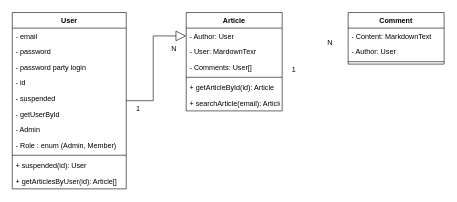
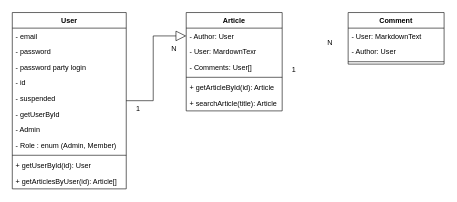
  <mxCell id="0" />
  <mxCell id="1" parent="0" />
  <mxCell id="2" style="edgeStyle=orthogonalEdgeStyle;rounded=0;orthogonalLoop=1;jettySize=auto;html=1;entryX=0;entryY=0.5;entryDx=0;entryDy=0;endArrow=block;endFill=0;strokeWidth=1;endSize=15;" edge="1" parent="1" source="3" target="16"><mxGeometry relative="1" as="geometry" /></mxCell>
  <mxCell id="3" value="User" style="swimlane;fontStyle=1;align=center;verticalAlign=top;childLayout=stackLayout;horizontal=1;startSize=26;horizontalStack=0;resizeParent=1;resizeParentMax=0;resizeLast=0;collapsible=1;marginBottom=0;" vertex="1" parent="1"><mxGeometry x="20" y="20" width="190" height="294" as="geometry" /></mxCell>
  <mxCell id="4" value="- email" style="text;strokeColor=none;fillColor=none;align=left;verticalAlign=top;spacingLeft=4;spacingRight=4;overflow=hidden;rotatable=0;points=[[0,0.5],[1,0.5]];portConstraint=eastwest;" vertex="1" parent="3"><mxGeometry y="26" width="190" height="26" as="geometry" /></mxCell>
  <mxCell id="5" value="- password" style="text;strokeColor=none;fillColor=none;align=left;verticalAlign=top;spacingLeft=4;spacingRight=4;overflow=hidden;rotatable=0;points=[[0,0.5],[1,0.5]];portConstraint=eastwest;" vertex="1" parent="3"><mxGeometry y="52" width="190" height="26" as="geometry" /></mxCell>
  <mxCell id="6" value="- password party login" style="text;strokeColor=none;fillColor=none;align=left;verticalAlign=top;spacingLeft=4;spacingRight=4;overflow=hidden;rotatable=0;points=[[0,0.5],[1,0.5]];portConstraint=eastwest;" vertex="1" parent="3"><mxGeometry y="78" width="190" height="26" as="geometry" /></mxCell>
  <mxCell id="7" value="- id" style="text;strokeColor=none;fillColor=none;align=left;verticalAlign=top;spacingLeft=4;spacingRight=4;overflow=hidden;rotatable=0;points=[[0,0.5],[1,0.5]];portConstraint=eastwest;" vertex="1" parent="3"><mxGeometry y="104" width="190" height="26" as="geometry" /></mxCell>
  <mxCell id="8" value="- suspended" style="text;strokeColor=none;fillColor=none;align=left;verticalAlign=top;spacingLeft=4;spacingRight=4;overflow=hidden;rotatable=0;points=[[0,0.5],[1,0.5]];portConstraint=eastwest;" vertex="1" parent="3"><mxGeometry y="130" width="190" height="26" as="geometry" /></mxCell>
  <mxCell id="9" value="- getUserById" style="text;strokeColor=none;fillColor=none;align=left;verticalAlign=top;spacingLeft=4;spacingRight=4;overflow=hidden;rotatable=0;points=[[0,0.5],[1,0.5]];portConstraint=eastwest;" vertex="1" parent="3"><mxGeometry y="156" width="190" height="26" as="geometry" /></mxCell>
  <mxCell id="10" value="- Admin" style="text;strokeColor=none;fillColor=none;align=left;verticalAlign=top;spacingLeft=4;spacingRight=4;overflow=hidden;rotatable=0;points=[[0,0.5],[1,0.5]];portConstraint=eastwest;" vertex="1" parent="3"><mxGeometry y="182" width="190" height="26" as="geometry" /></mxCell>
  <mxCell id="11" value="- Role : enum (Admin, Member)" style="text;strokeColor=none;fillColor=none;align=left;verticalAlign=top;spacingLeft=4;spacingRight=4;overflow=hidden;rotatable=0;points=[[0,0.5],[1,0.5]];portConstraint=eastwest;" vertex="1" parent="3"><mxGeometry y="208" width="190" height="26" as="geometry" /></mxCell>
  <mxCell id="12" value="" style="line;strokeWidth=1;fillColor=none;align=left;verticalAlign=middle;spacingTop=-1;spacingLeft=3;spacingRight=3;rotatable=0;labelPosition=right;points=[];portConstraint=eastwest;" vertex="1" parent="3"><mxGeometry y="234" width="190" height="8" as="geometry" /></mxCell>
- <mxCell id="13" value="+ suspended(id): User" style="text;strokeColor=none;fillColor=none;align=left;verticalAlign=top;spacingLeft=4;spacingRight=4;overflow=hidden;rotatable=0;points=[[0,0.5],[1,0.5]];portConstraint=eastwest;" vertex="1" parent="3"><mxGeometry y="242" width="190" height="26" as="geometry" /></mxCell>
+ <mxCell id="13" value="+ getUserById(id): User" style="text;strokeColor=none;fillColor=none;align=left;verticalAlign=top;spacingLeft=4;spacingRight=4;overflow=hidden;rotatable=0;points=[[0,0.5],[1,0.5]];portConstraint=eastwest;" vertex="1" parent="3"><mxGeometry y="242" width="190" height="26" as="geometry" /></mxCell>
  <mxCell id="14" value="+ getArticlesByUser(id): Article[]" style="text;strokeColor=none;fillColor=none;align=left;verticalAlign=top;spacingLeft=4;spacingRight=4;overflow=hidden;rotatable=0;points=[[0,0.5],[1,0.5]];portConstraint=eastwest;" vertex="1" parent="3"><mxGeometry y="268" width="190" height="26" as="geometry" /></mxCell>
  <mxCell id="15" value="Article" style="swimlane;fontStyle=1;align=center;verticalAlign=top;childLayout=stackLayout;horizontal=1;startSize=26;horizontalStack=0;resizeParent=1;resizeParentMax=0;resizeLast=0;collapsible=1;marginBottom=0;" vertex="1" parent="1"><mxGeometry x="310" y="20" width="160" height="164" as="geometry" /></mxCell>
  <mxCell id="16" value="- Author: User" style="text;strokeColor=none;fillColor=none;align=left;verticalAlign=top;spacingLeft=4;spacingRight=4;overflow=hidden;rotatable=0;points=[[0,0.5],[1,0.5]];portConstraint=eastwest;" vertex="1" parent="15"><mxGeometry y="26" width="160" height="26" as="geometry" /></mxCell>
  <mxCell id="17" value="- User: MardownTexr" style="text;strokeColor=none;fillColor=none;align=left;verticalAlign=top;spacingLeft=4;spacingRight=4;overflow=hidden;rotatable=0;points=[[0,0.5],[1,0.5]];portConstraint=eastwest;" vertex="1" parent="15"><mxGeometry y="52" width="160" height="26" as="geometry" /></mxCell>
  <mxCell id="18" value="- Comments: User[]" style="text;strokeColor=none;fillColor=none;align=left;verticalAlign=top;spacingLeft=4;spacingRight=4;overflow=hidden;rotatable=0;points=[[0,0.5],[1,0.5]];portConstraint=eastwest;" vertex="1" parent="15"><mxGeometry y="78" width="160" height="26" as="geometry" /></mxCell>
  <mxCell id="19" value="" style="line;strokeWidth=1;fillColor=none;align=left;verticalAlign=middle;spacingTop=-1;spacingLeft=3;spacingRight=3;rotatable=0;labelPosition=right;points=[];portConstraint=eastwest;" vertex="1" parent="15"><mxGeometry y="104" width="160" height="8" as="geometry" /></mxCell>
  <mxCell id="20" value="+ getArticleById(id): Article" style="text;strokeColor=none;fillColor=none;align=left;verticalAlign=top;spacingLeft=4;spacingRight=4;overflow=hidden;rotatable=0;points=[[0,0.5],[1,0.5]];portConstraint=eastwest;" vertex="1" parent="15"><mxGeometry y="112" width="160" height="26" as="geometry" /></mxCell>
- <mxCell id="21" value="+ searchArticle(email): Article" style="text;strokeColor=none;fillColor=none;align=left;verticalAlign=top;spacingLeft=4;spacingRight=4;overflow=hidden;rotatable=0;points=[[0,0.5],[1,0.5]];portConstraint=eastwest;" vertex="1" parent="15"><mxGeometry y="138" width="160" height="26" as="geometry" /></mxCell>
+ <mxCell id="21" value="+ searchArticle(title): Article" style="text;strokeColor=none;fillColor=none;align=left;verticalAlign=top;spacingLeft=4;spacingRight=4;overflow=hidden;rotatable=0;points=[[0,0.5],[1,0.5]];portConstraint=eastwest;" vertex="1" parent="15"><mxGeometry y="138" width="160" height="26" as="geometry" /></mxCell>
  <mxCell id="22" value="1" style="text;html=1;strokeColor=none;fillColor=none;align=center;verticalAlign=middle;whiteSpace=wrap;rounded=0;" vertex="1" parent="1"><mxGeometry x="210" y="170" width="40" height="20" as="geometry" /></mxCell>
  <mxCell id="23" value="N" style="text;html=1;strokeColor=none;fillColor=none;align=center;verticalAlign=middle;whiteSpace=wrap;rounded=0;" vertex="1" parent="1"><mxGeometry x="270" y="70" width="40" height="20" as="geometry" /></mxCell>
  <mxCell id="24" value="Comment" style="swimlane;fontStyle=1;align=center;verticalAlign=top;childLayout=stackLayout;horizontal=1;startSize=26;horizontalStack=0;resizeParent=1;resizeParentMax=0;resizeLast=0;collapsible=1;marginBottom=0;" vertex="1" parent="1"><mxGeometry x="580" y="20" width="160" height="86" as="geometry" /></mxCell>
- <mxCell id="25" value="- Content: MarkdownText" style="text;strokeColor=none;fillColor=none;align=left;verticalAlign=top;spacingLeft=4;spacingRight=4;overflow=hidden;rotatable=0;points=[[0,0.5],[1,0.5]];portConstraint=eastwest;" vertex="1" parent="24"><mxGeometry y="26" width="160" height="26" as="geometry" /></mxCell>
+ <mxCell id="25" value="- User: MarkdownText" style="text;strokeColor=none;fillColor=none;align=left;verticalAlign=top;spacingLeft=4;spacingRight=4;overflow=hidden;rotatable=0;points=[[0,0.5],[1,0.5]];portConstraint=eastwest;" vertex="1" parent="24"><mxGeometry y="26" width="160" height="26" as="geometry" /></mxCell>
  <mxCell id="26" value="- Author: User" style="text;strokeColor=none;fillColor=none;align=left;verticalAlign=top;spacingLeft=4;spacingRight=4;overflow=hidden;rotatable=0;points=[[0,0.5],[1,0.5]];portConstraint=eastwest;" vertex="1" parent="24"><mxGeometry y="52" width="160" height="26" as="geometry" /></mxCell>
  <mxCell id="27" value="" style="line;strokeWidth=1;fillColor=none;align=left;verticalAlign=middle;spacingTop=-1;spacingLeft=3;spacingRight=3;rotatable=0;labelPosition=right;points=[];portConstraint=eastwest;" vertex="1" parent="24"><mxGeometry y="78" width="160" height="8" as="geometry" /></mxCell>
  <mxCell id="28" value="1" style="text;html=1;strokeColor=none;fillColor=none;align=center;verticalAlign=middle;whiteSpace=wrap;rounded=0;" vertex="1" parent="1"><mxGeometry x="470" y="105" width="40" height="20" as="geometry" /></mxCell>
  <mxCell id="29" value="N" style="text;html=1;strokeColor=none;fillColor=none;align=center;verticalAlign=middle;whiteSpace=wrap;rounded=0;" vertex="1" parent="1"><mxGeometry x="530" y="60" width="40" height="20" as="geometry" /></mxCell>
